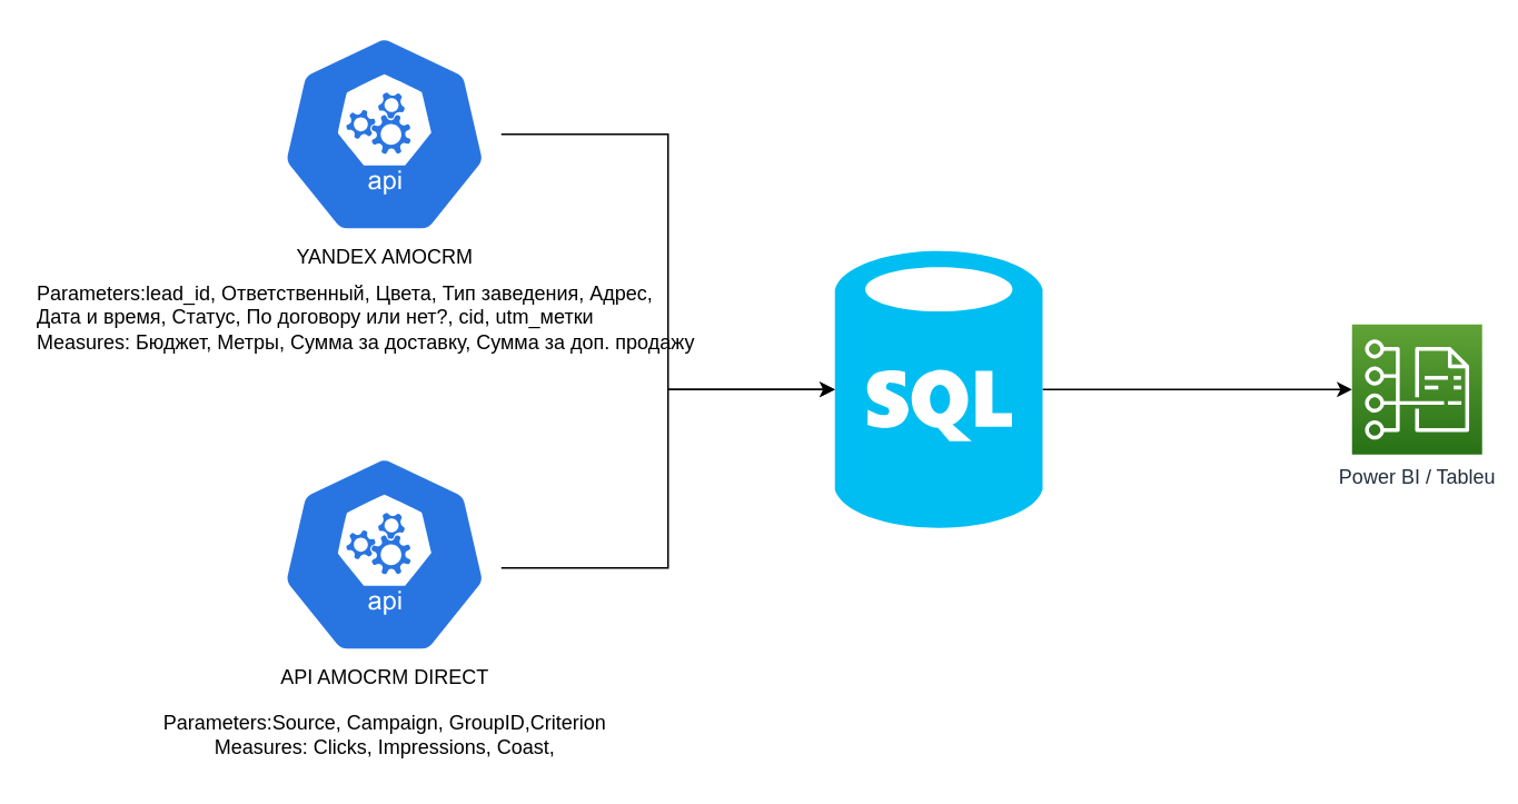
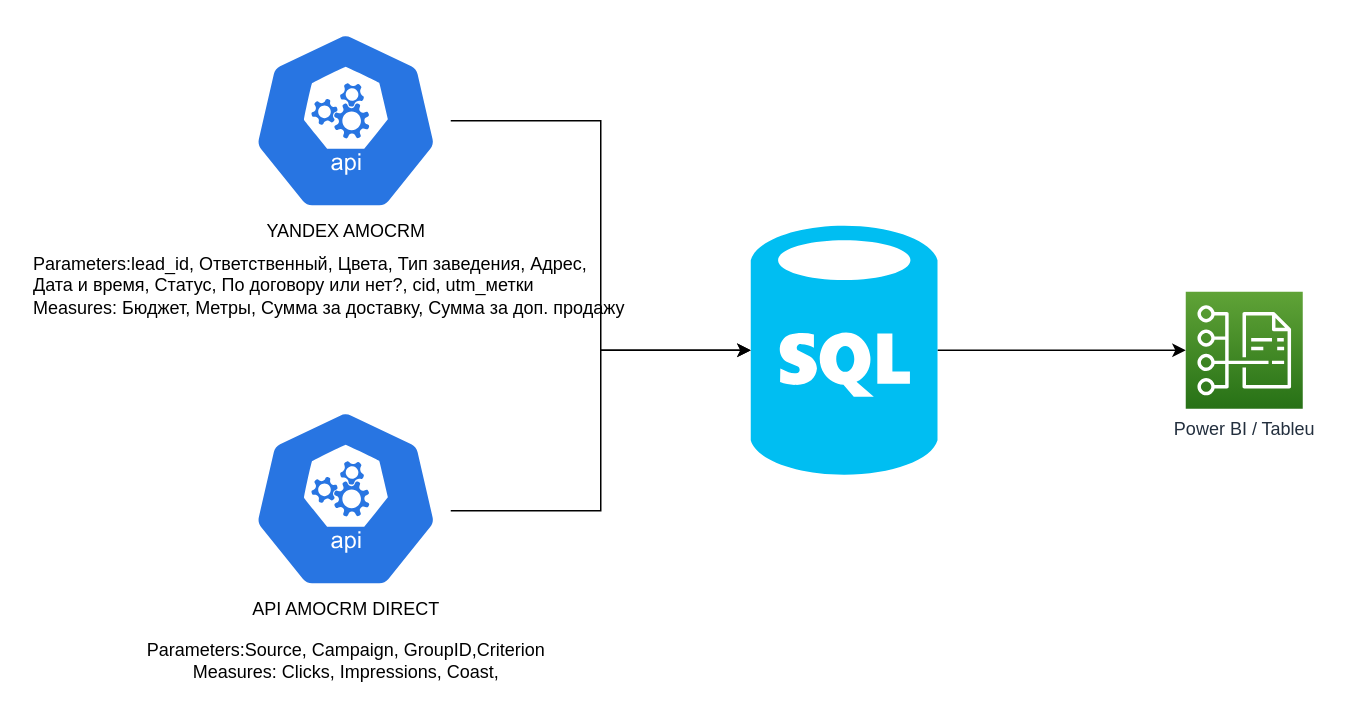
  <mxCell id="0" />
  <mxCell id="1" parent="0" />
  <mxCell id="2" style="edgeStyle=orthogonalEdgeStyle;rounded=0;orthogonalLoop=1;jettySize=auto;html=1;entryX=0;entryY=0.5;entryDx=0;entryDy=0;entryPerimeter=0;" edge="1" parent="1" source="3" target="7"><mxGeometry relative="1" as="geometry" /></mxCell>
  <mxCell id="3" value="" style="verticalLabelPosition=bottom;html=1;verticalAlign=top;align=center;strokeColor=none;fillColor=#00BEF2;shape=mxgraph.azure.sql_database;" vertex="1" parent="1"><mxGeometry x="500" y="150" width="124.5" height="166" as="geometry" /></mxCell>
  <mxCell id="4" style="edgeStyle=orthogonalEdgeStyle;rounded=0;orthogonalLoop=1;jettySize=auto;html=1;entryX=0;entryY=0.5;entryDx=0;entryDy=0;entryPerimeter=0;" edge="1" parent="1" source="5" target="3"><mxGeometry relative="1" as="geometry" /></mxCell>
  <mxCell id="5" value="YANDEX AMOCRM" style="sketch=0;html=1;dashed=0;whitespace=wrap;fillColor=#2875E2;strokeColor=#ffffff;points=[[0.005,0.63,0],[0.1,0.2,0],[0.9,0.2,0],[0.5,0,0],[0.995,0.63,0],[0.72,0.99,0],[0.5,1,0],[0.28,0.99,0]];verticalLabelPosition=bottom;align=center;verticalAlign=top;shape=mxgraph.kubernetes.icon;prIcon=api" vertex="1" parent="1"><mxGeometry x="160" y="20" width="140" height="120" as="geometry" /></mxCell>
  <mxCell id="6" style="edgeStyle=orthogonalEdgeStyle;rounded=0;orthogonalLoop=1;jettySize=auto;html=1;entryX=0;entryY=0.5;entryDx=0;entryDy=0;entryPerimeter=0;" edge="1" parent="1" target="3"><mxGeometry relative="1" as="geometry"><mxPoint x="300" y="340" as="sourcePoint" /><Array as="points"><mxPoint x="400" y="340" /><mxPoint x="400" y="233" /></Array></mxGeometry></mxCell>
- <mxCell id="7" value="Power BI / Tableu" style="sketch=0;points=[[0,0,0],[0.25,0,0],[0.5,0,0],[0.75,0,0],[1,0,0],[0,1,0],[0.25,1,0],[0.5,1,0],[0.75,1,0],[1,1,0],[0,0.25,0],[0,0.5,0],[0,0.75,0],[1,0.25,0],[1,0.5,0],[1,0.75,0]];outlineConnect=0;fontColor=#232F3E;gradientColor=#60A337;gradientDirection=north;fillColor=#277116;strokeColor=#ffffff;dashed=0;verticalLabelPosition=bottom;verticalAlign=top;align=center;html=1;fontSize=12;fontStyle=0;aspect=fixed;shape=mxgraph.aws4.resourceIcon;resIcon=mxgraph.aws4.cost_and_usage_report;" vertex="1" parent="1"><mxGeometry x="810" y="194" width="78" height="78" as="geometry" /></mxCell>
+ <mxCell id="7" value="Power BI / Tableu" style="sketch=0;points=[[0,0,0],[0.25,0,0],[0.5,0,0],[0.75,0,0],[1,0,0],[0,1,0],[0.25,1,0],[0.5,1,0],[0.75,1,0],[1,1,0],[0,0.25,0],[0,0.5,0],[0,0.75,0],[1,0.25,0],[1,0.5,0],[1,0.75,0]];outlineConnect=0;fontColor=#232F3E;gradientColor=#60A337;gradientDirection=north;fillColor=#277116;strokeColor=#ffffff;dashed=0;verticalLabelPosition=bottom;verticalAlign=top;align=center;html=1;fontSize=12;fontStyle=0;aspect=fixed;shape=mxgraph.aws4.resourceIcon;resIcon=mxgraph.aws4.cost_and_usage_report;" vertex="1" parent="1"><mxGeometry x="790" y="194" width="78" height="78" as="geometry" /></mxCell>
  <mxCell id="8" value="API AMOCRM DIRECT" style="sketch=0;html=1;dashed=0;whitespace=wrap;fillColor=#2875E2;strokeColor=#ffffff;points=[[0.005,0.63,0],[0.1,0.2,0],[0.9,0.2,0],[0.5,0,0],[0.995,0.63,0],[0.72,0.99,0],[0.5,1,0],[0.28,0.99,0]];verticalLabelPosition=bottom;align=center;verticalAlign=top;shape=mxgraph.kubernetes.icon;prIcon=api" vertex="1" parent="1"><mxGeometry x="160" y="272" width="140" height="120" as="geometry" /></mxCell>
  <mxCell id="9" value="Parameters:Source, Campaign, GroupID,Criterion&lt;br&gt;Measures: Clicks, Impressions, Coast, &lt;br&gt;" style="text;html=1;align=center;verticalAlign=middle;resizable=0;points=[];autosize=1;strokeColor=none;fillColor=none;" vertex="1" parent="1"><mxGeometry x="85" y="420" width="290" height="40" as="geometry" /></mxCell>
  <mxCell id="10" value="Parameters:lead_id, Ответственный, Цвета, Тип заведения, Адрес, &lt;br&gt;Дата и время, Статус, По договору или нет?, cid, utm_метки&lt;br&gt;Measures: Бюджет, Метры, Сумма за доставку, Сумма за доп. продажу" style="text;html=1;align=left;verticalAlign=middle;resizable=0;points=[];autosize=1;strokeColor=none;fillColor=none;" vertex="1" parent="1"><mxGeometry x="20" y="160" width="420" height="60" as="geometry" /></mxCell>
